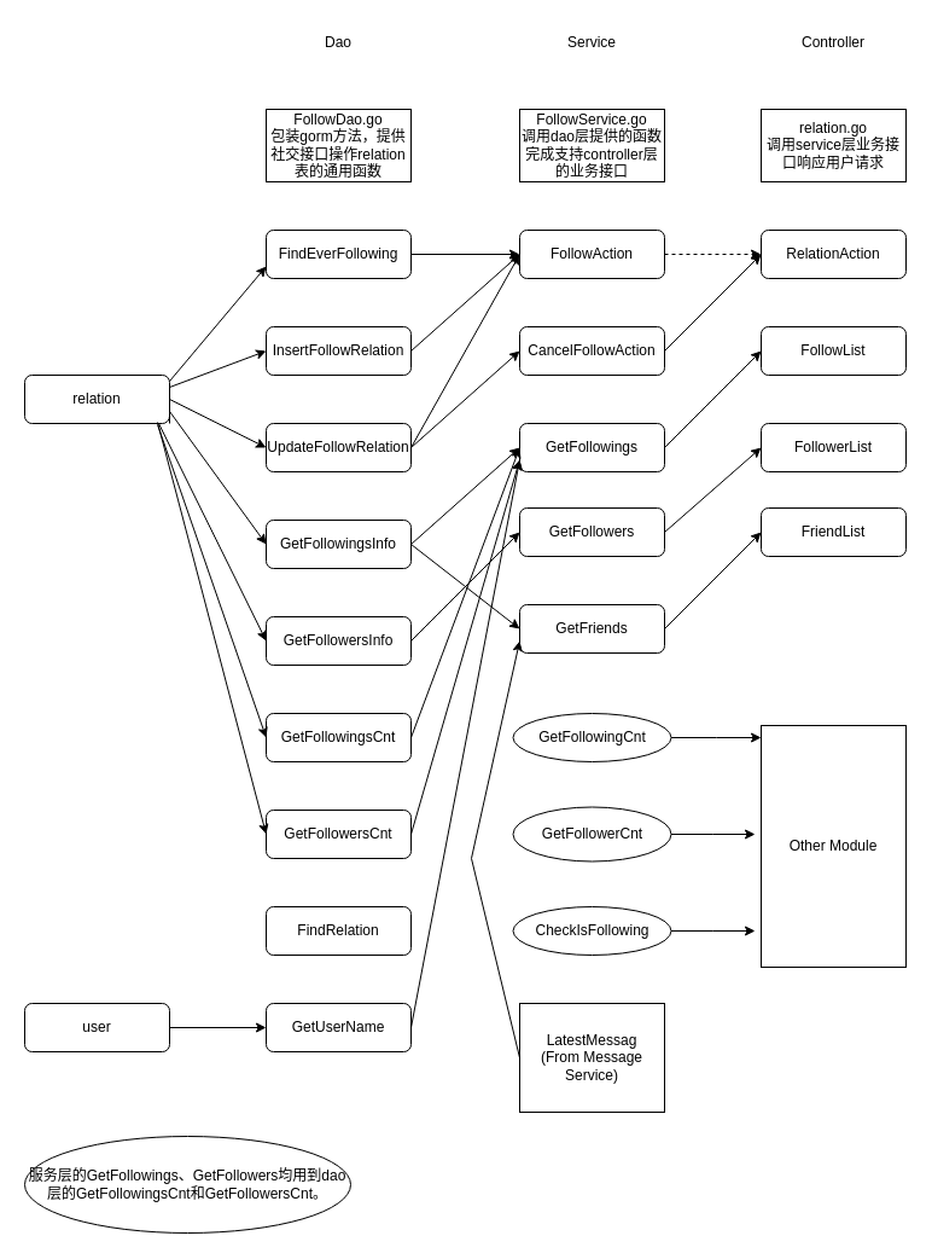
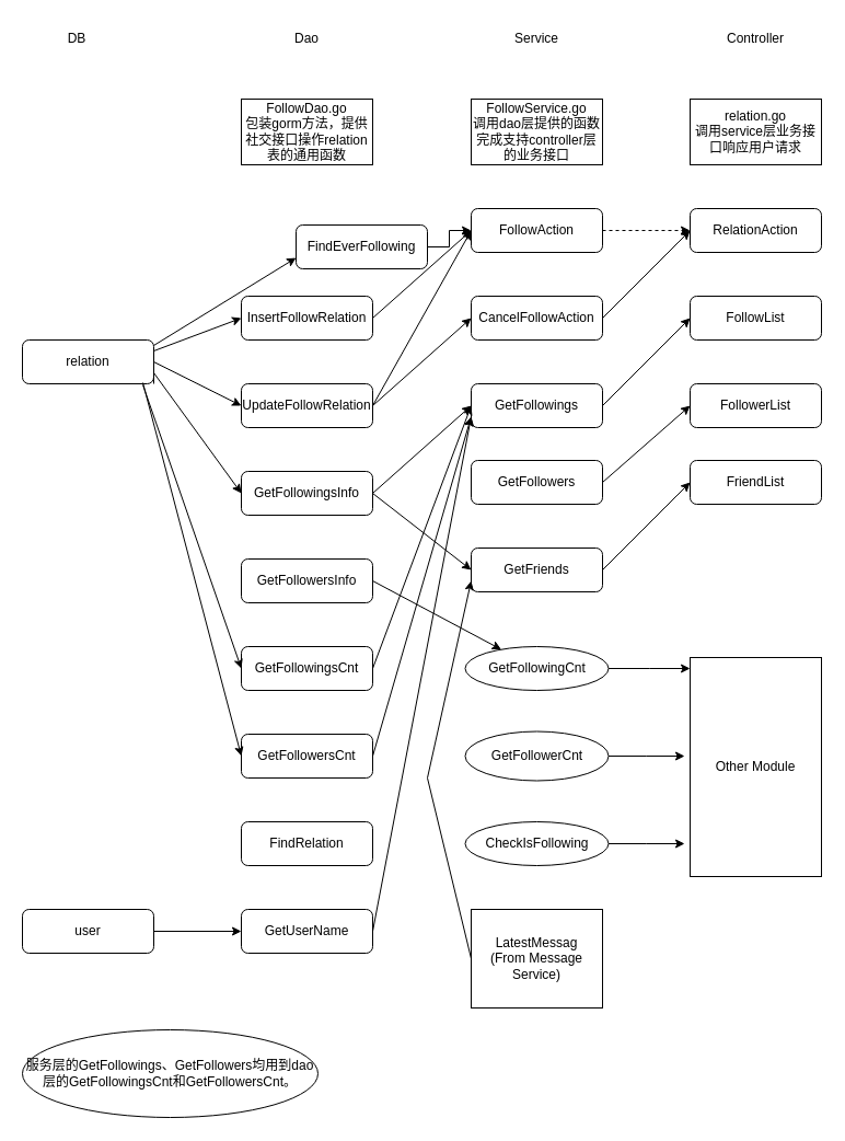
  <mxCell id="0" />
  <mxCell id="1" parent="0" />
  <mxCell id="2" value="Dao" style="text;html=1;strokeColor=none;fillColor=none;align=center;verticalAlign=middle;whiteSpace=wrap;rounded=0;" parent="1" vertex="1"><mxGeometry x="250" y="20" width="60" height="30" as="geometry" /></mxCell>
  <mxCell id="3" value="Service" style="text;html=1;strokeColor=none;fillColor=none;align=center;verticalAlign=middle;whiteSpace=wrap;rounded=0;" parent="1" vertex="1"><mxGeometry x="460" y="20" width="60" height="30" as="geometry" /></mxCell>
  <mxCell id="4" value="Controller" style="text;html=1;strokeColor=none;fillColor=none;align=center;verticalAlign=middle;whiteSpace=wrap;rounded=0;" parent="1" vertex="1"><mxGeometry x="660" y="20" width="60" height="30" as="geometry" /></mxCell>
  <mxCell id="5" value="FollowDao.go&lt;br&gt;包装gorm方法，提供社交接口操作relation表的通用函数" style="rounded=0;whiteSpace=wrap;html=1;" parent="1" vertex="1"><mxGeometry x="220" y="90" width="120" height="60" as="geometry" /></mxCell>
  <mxCell id="6" value="FollowService.go&lt;br&gt;调用dao层提供的函数完成支持controller层的业务接口" style="rounded=0;whiteSpace=wrap;html=1;" parent="1" vertex="1"><mxGeometry x="430" y="90" width="120" height="60" as="geometry" /></mxCell>
  <mxCell id="7" value="relation.go&lt;br&gt;调用service层业务接口响应用户请求" style="rounded=0;whiteSpace=wrap;html=1;" parent="1" vertex="1"><mxGeometry x="630" y="90" width="120" height="60" as="geometry" /></mxCell>
  <mxCell id="8" style="edgeStyle=orthogonalEdgeStyle;rounded=0;orthogonalLoop=1;jettySize=auto;html=1;exitX=1;exitY=0.5;exitDx=0;exitDy=0;" parent="1" source="9" target="16" edge="1"><mxGeometry relative="1" as="geometry" /></mxCell>
- <mxCell id="9" value="FindEverFollowing" style="rounded=1;whiteSpace=wrap;html=1;" parent="1" vertex="1"><mxGeometry x="220" y="190" width="120" height="40" as="geometry" /></mxCell>
+ <mxCell id="9" value="FindEverFollowing" style="rounded=1;whiteSpace=wrap;html=1;" parent="1" vertex="1"><mxGeometry x="270" y="205" width="120" height="40" as="geometry" /></mxCell>
  <mxCell id="10" value="InsertFollowRelation" style="rounded=1;whiteSpace=wrap;html=1;" parent="1" vertex="1"><mxGeometry x="220" y="270" width="120" height="40" as="geometry" /></mxCell>
  <mxCell id="11" value="UpdateFollowRelation" style="rounded=1;whiteSpace=wrap;html=1;" parent="1" vertex="1"><mxGeometry x="220" y="350" width="120" height="40" as="geometry" /></mxCell>
  <mxCell id="12" value="FindRelation" style="rounded=1;whiteSpace=wrap;html=1;" parent="1" vertex="1"><mxGeometry x="220" y="750" width="120" height="40" as="geometry" /></mxCell>
  <mxCell id="13" value="GetFollowingsInfo" style="rounded=1;whiteSpace=wrap;html=1;" parent="1" vertex="1"><mxGeometry x="220" y="430" width="120" height="40" as="geometry" /></mxCell>
  <mxCell id="14" value="GetFollowersInfo" style="rounded=1;whiteSpace=wrap;html=1;" parent="1" vertex="1"><mxGeometry x="220" y="510" width="120" height="40" as="geometry" /></mxCell>
  <mxCell id="15" style="edgeStyle=orthogonalEdgeStyle;rounded=0;orthogonalLoop=1;jettySize=auto;html=1;exitX=1;exitY=0.5;exitDx=0;exitDy=0;entryX=0;entryY=0.5;entryDx=0;entryDy=0;dashed=1;" parent="1" source="16" target="19" edge="1"><mxGeometry relative="1" as="geometry" /></mxCell>
  <mxCell id="16" value="FollowAction" style="rounded=1;whiteSpace=wrap;html=1;" parent="1" vertex="1"><mxGeometry x="430" y="190" width="120" height="40" as="geometry" /></mxCell>
  <mxCell id="17" value="CancelFollowAction" style="rounded=1;whiteSpace=wrap;html=1;" parent="1" vertex="1"><mxGeometry x="430" y="270" width="120" height="40" as="geometry" /></mxCell>
  <mxCell id="18" value="GetFollowings" style="rounded=1;whiteSpace=wrap;html=1;" parent="1" vertex="1"><mxGeometry x="430" y="350" width="120" height="40" as="geometry" /></mxCell>
  <mxCell id="19" value="RelationAction" style="rounded=1;whiteSpace=wrap;html=1;" parent="1" vertex="1"><mxGeometry x="630" y="190" width="120" height="40" as="geometry" /></mxCell>
  <mxCell id="20" value="FollowList" style="rounded=1;whiteSpace=wrap;html=1;" parent="1" vertex="1"><mxGeometry x="630" y="270" width="120" height="40" as="geometry" /></mxCell>
  <mxCell id="21" value="FollowerList" style="rounded=1;whiteSpace=wrap;html=1;" parent="1" vertex="1"><mxGeometry x="630" y="350" width="120" height="40" as="geometry" /></mxCell>
  <mxCell id="22" value="GetFollowers" style="rounded=1;whiteSpace=wrap;html=1;" parent="1" vertex="1"><mxGeometry x="430" y="420" width="120" height="40" as="geometry" /></mxCell>
  <mxCell id="23" value="FriendList" style="rounded=1;whiteSpace=wrap;html=1;" parent="1" vertex="1"><mxGeometry x="630" y="420" width="120" height="40" as="geometry" /></mxCell>
  <mxCell id="24" value="GetFriends" style="rounded=1;whiteSpace=wrap;html=1;" parent="1" vertex="1"><mxGeometry x="430" y="500" width="120" height="40" as="geometry" /></mxCell>
+ <mxCell id="25" value="DB" style="text;html=1;strokeColor=none;fillColor=none;align=center;verticalAlign=middle;whiteSpace=wrap;rounded=0;" parent="1" vertex="1"><mxGeometry x="40" y="20" width="60" height="30" as="geometry" /></mxCell>
  <mxCell id="26" value="relation" style="rounded=1;whiteSpace=wrap;html=1;" parent="1" vertex="1"><mxGeometry x="20" y="310" width="120" height="40" as="geometry" /></mxCell>
  <mxCell id="27" value="user" style="rounded=1;whiteSpace=wrap;html=1;" parent="1" vertex="1"><mxGeometry x="20" y="830" width="120" height="40" as="geometry" /></mxCell>
  <mxCell id="28" value="GetUserName" style="rounded=1;whiteSpace=wrap;html=1;" parent="1" vertex="1"><mxGeometry x="220" y="830" width="120" height="40" as="geometry" /></mxCell>
  <mxCell id="29" value="" style="endArrow=classic;html=1;rounded=0;entryX=0;entryY=0.75;entryDx=0;entryDy=0;" parent="1" target="9" edge="1"><mxGeometry width="50" height="50" relative="1" as="geometry"><mxPoint x="140" y="315" as="sourcePoint" /><mxPoint x="190" y="265" as="targetPoint" /></mxGeometry></mxCell>
  <mxCell id="30" value="" style="endArrow=classic;html=1;rounded=0;entryX=0;entryY=0.5;entryDx=0;entryDy=0;exitX=1;exitY=0.25;exitDx=0;exitDy=0;" parent="1" source="26" target="10" edge="1"><mxGeometry width="50" height="50" relative="1" as="geometry"><mxPoint x="150" y="340" as="sourcePoint" /><mxPoint x="200" y="290" as="targetPoint" /></mxGeometry></mxCell>
  <mxCell id="31" value="" style="endArrow=classic;html=1;rounded=0;entryX=0;entryY=0.5;entryDx=0;entryDy=0;exitX=1;exitY=0.5;exitDx=0;exitDy=0;" parent="1" source="26" target="11" edge="1"><mxGeometry width="50" height="50" relative="1" as="geometry"><mxPoint x="150" y="370" as="sourcePoint" /><mxPoint x="200" y="320" as="targetPoint" /></mxGeometry></mxCell>
  <mxCell id="32" value="" style="endArrow=classic;html=1;rounded=0;entryX=0;entryY=0.5;entryDx=0;entryDy=0;exitX=1;exitY=1;exitDx=0;exitDy=0;" parent="1" source="26" target="13" edge="1"><mxGeometry width="50" height="50" relative="1" as="geometry"><mxPoint x="400" y="430" as="sourcePoint" /><mxPoint x="450" y="380" as="targetPoint" /><Array as="points"><mxPoint x="140" y="340" /></Array></mxGeometry></mxCell>
  <mxCell id="33" value="" style="endArrow=classic;html=1;rounded=0;entryX=0;entryY=0.5;entryDx=0;entryDy=0;exitX=1;exitY=0.5;exitDx=0;exitDy=0;" parent="1" source="27" target="28" edge="1"><mxGeometry width="50" height="50" relative="1" as="geometry"><mxPoint x="140" y="860" as="sourcePoint" /><mxPoint x="190" y="810" as="targetPoint" /></mxGeometry></mxCell>
  <mxCell id="34" value="" style="endArrow=classic;html=1;rounded=0;entryX=0;entryY=0.5;entryDx=0;entryDy=0;" parent="1" target="16" edge="1"><mxGeometry width="50" height="50" relative="1" as="geometry"><mxPoint x="340" y="290" as="sourcePoint" /><mxPoint x="390" y="240" as="targetPoint" /></mxGeometry></mxCell>
  <mxCell id="35" value="" style="endArrow=classic;html=1;fontFamily=Helvetica;fontSize=11;fontColor=default;align=center;strokeColor=default;" parent="1" edge="1"><mxGeometry width="50" height="50" relative="1" as="geometry"><mxPoint x="340" y="370" as="sourcePoint" /><mxPoint x="430" y="210" as="targetPoint" /></mxGeometry></mxCell>
  <mxCell id="36" value="" style="endArrow=classic;html=1;rounded=0;entryX=0;entryY=0.5;entryDx=0;entryDy=0;" parent="1" target="17" edge="1"><mxGeometry width="50" height="50" relative="1" as="geometry"><mxPoint x="340" y="370" as="sourcePoint" /><mxPoint x="350" y="460" as="targetPoint" /></mxGeometry></mxCell>
  <mxCell id="37" value="" style="endArrow=classic;html=1;rounded=0;entryX=0;entryY=0.5;entryDx=0;entryDy=0;exitX=1;exitY=0.5;exitDx=0;exitDy=0;" parent="1" source="17" target="19" edge="1"><mxGeometry width="50" height="50" relative="1" as="geometry"><mxPoint x="400" y="430" as="sourcePoint" /><mxPoint x="450" y="380" as="targetPoint" /></mxGeometry></mxCell>
  <mxCell id="38" value="" style="endArrow=classic;html=1;rounded=0;entryX=0;entryY=0.5;entryDx=0;entryDy=0;exitX=1;exitY=0.5;exitDx=0;exitDy=0;" parent="1" source="18" target="20" edge="1"><mxGeometry width="50" height="50" relative="1" as="geometry"><mxPoint x="400" y="430" as="sourcePoint" /><mxPoint x="450" y="380" as="targetPoint" /></mxGeometry></mxCell>
  <mxCell id="39" value="" style="endArrow=classic;html=1;rounded=0;entryX=0;entryY=0.5;entryDx=0;entryDy=0;exitX=1;exitY=0.5;exitDx=0;exitDy=0;" parent="1" source="22" target="21" edge="1"><mxGeometry width="50" height="50" relative="1" as="geometry"><mxPoint x="400" y="430" as="sourcePoint" /><mxPoint x="450" y="380" as="targetPoint" /></mxGeometry></mxCell>
  <mxCell id="40" value="" style="endArrow=classic;html=1;rounded=0;entryX=0;entryY=0.5;entryDx=0;entryDy=0;exitX=1;exitY=0.5;exitDx=0;exitDy=0;" parent="1" source="24" target="23" edge="1"><mxGeometry width="50" height="50" relative="1" as="geometry"><mxPoint x="590" y="510" as="sourcePoint" /><mxPoint x="640" y="460" as="targetPoint" /></mxGeometry></mxCell>
  <mxCell id="41" value="GetFollowingsCnt" style="rounded=1;whiteSpace=wrap;html=1;" parent="1" vertex="1"><mxGeometry x="220" y="590" width="120" height="40" as="geometry" /></mxCell>
  <mxCell id="42" value="GetFollowersCnt" style="rounded=1;whiteSpace=wrap;html=1;" parent="1" vertex="1"><mxGeometry x="220" y="670" width="120" height="40" as="geometry" /></mxCell>
  <mxCell id="43" value="" style="endArrow=classic;html=1;rounded=0;exitX=1;exitY=0.5;exitDx=0;exitDy=0;entryX=0;entryY=0.5;entryDx=0;entryDy=0;" parent="1" source="13" target="18" edge="1"><mxGeometry width="50" height="50" relative="1" as="geometry"><mxPoint x="360" y="530" as="sourcePoint" /><mxPoint x="390" y="480" as="targetPoint" /></mxGeometry></mxCell>
  <mxCell id="44" value="" style="endArrow=classic;html=1;rounded=0;entryX=0;entryY=0.5;entryDx=0;entryDy=0;exitX=1;exitY=0.5;exitDx=0;exitDy=0;" parent="1" source="41" target="18" edge="1"><mxGeometry width="50" height="50" relative="1" as="geometry"><mxPoint x="360" y="690" as="sourcePoint" /><mxPoint x="410" y="640" as="targetPoint" /></mxGeometry></mxCell>
  <mxCell id="45" value="" style="endArrow=classic;html=1;rounded=0;entryX=0;entryY=0.75;entryDx=0;entryDy=0;" parent="1" target="18" edge="1"><mxGeometry width="50" height="50" relative="1" as="geometry"><mxPoint x="340" y="690" as="sourcePoint" /><mxPoint x="390" y="640" as="targetPoint" /></mxGeometry></mxCell>
  <mxCell id="46" value="" style="endArrow=classic;html=1;rounded=0;exitX=1;exitY=0.5;exitDx=0;exitDy=0;entryX=0;entryY=0.75;entryDx=0;entryDy=0;" parent="1" source="28" target="18" edge="1"><mxGeometry width="50" height="50" relative="1" as="geometry"><mxPoint x="400" y="610" as="sourcePoint" /><mxPoint x="450" y="560" as="targetPoint" /></mxGeometry></mxCell>
  <mxCell id="47" value="服务层的GetFollowings、GetFollowers均用到dao层的GetFollowingsCnt和GetFollowersCnt。" style="ellipse;whiteSpace=wrap;html=1;" parent="1" vertex="1"><mxGeometry x="20" y="940" width="270" height="80" as="geometry" /></mxCell>
  <mxCell id="48" style="edgeStyle=orthogonalEdgeStyle;rounded=0;orthogonalLoop=1;jettySize=auto;html=1;entryX=0.042;entryY=0.1;entryDx=0;entryDy=0;entryPerimeter=0;" parent="1" source="49" edge="1"><mxGeometry relative="1" as="geometry"><mxPoint x="630.04" y="610" as="targetPoint" /></mxGeometry></mxCell>
  <mxCell id="49" value="GetFollowingCnt" style="ellipse;whiteSpace=wrap;html=1;" parent="1" vertex="1"><mxGeometry x="424.5" y="590" width="131" height="40" as="geometry" /></mxCell>
  <mxCell id="50" style="edgeStyle=orthogonalEdgeStyle;rounded=0;orthogonalLoop=1;jettySize=auto;html=1;exitX=1;exitY=0.5;exitDx=0;exitDy=0;entryX=0;entryY=0.5;entryDx=0;entryDy=0;" parent="1" source="51" edge="1"><mxGeometry relative="1" as="geometry"><mxPoint x="625" y="690" as="targetPoint" /></mxGeometry></mxCell>
  <mxCell id="51" value="GetFollowerCnt" style="ellipse;whiteSpace=wrap;html=1;" parent="1" vertex="1"><mxGeometry x="424.5" y="667.5" width="131" height="45" as="geometry" /></mxCell>
  <mxCell id="52" style="edgeStyle=orthogonalEdgeStyle;rounded=0;orthogonalLoop=1;jettySize=auto;html=1;exitX=1;exitY=0.5;exitDx=0;exitDy=0;entryX=0;entryY=0.9;entryDx=0;entryDy=0;entryPerimeter=0;" parent="1" source="53" edge="1"><mxGeometry relative="1" as="geometry"><mxPoint x="625" y="770" as="targetPoint" /></mxGeometry></mxCell>
  <mxCell id="53" value="CheckIsFollowing" style="ellipse;whiteSpace=wrap;html=1;" parent="1" vertex="1"><mxGeometry x="424.5" y="750" width="131" height="40" as="geometry" /></mxCell>
  <mxCell id="54" value="Other Module" style="rounded=0;whiteSpace=wrap;html=1;" parent="1" vertex="1"><mxGeometry x="630" y="600" width="120" height="200" as="geometry" /></mxCell>
- <mxCell id="55" value="" style="endArrow=classic;html=1;rounded=0;exitX=1;exitY=0.5;exitDx=0;exitDy=0;entryX=0;entryY=0.5;entryDx=0;entryDy=0;" parent="1" source="14" target="22" edge="1"><mxGeometry width="50" height="50" relative="1" as="geometry"><mxPoint x="350" y="530" as="sourcePoint" /><mxPoint x="400" y="480" as="targetPoint" /></mxGeometry></mxCell>
- <mxCell id="56" value="" style="endArrow=classic;html=1;rounded=0;exitX=0.925;exitY=1;exitDx=0;exitDy=0;exitPerimeter=0;entryX=0;entryY=0.5;entryDx=0;entryDy=0;" parent="1" source="26" target="14" edge="1"><mxGeometry width="50" height="50" relative="1" as="geometry"><mxPoint x="140" y="360" as="sourcePoint" /><mxPoint x="120" y="420" as="targetPoint" /></mxGeometry></mxCell>
+ <mxCell id="55" value="" style="endArrow=classic;html=1;rounded=0;exitX=1;exitY=0.5;exitDx=0;exitDy=0;" parent="1" source="14" target="49" edge="1"><mxGeometry width="50" height="50" relative="1" as="geometry"><mxPoint x="350" y="530" as="sourcePoint" /><mxPoint x="400" y="480" as="targetPoint" /></mxGeometry></mxCell>
  <mxCell id="57" value="" style="endArrow=classic;html=1;rounded=0;exitX=0.917;exitY=1.025;exitDx=0;exitDy=0;exitPerimeter=0;entryX=0;entryY=0.5;entryDx=0;entryDy=0;" parent="1" source="26" target="41" edge="1"><mxGeometry width="50" height="50" relative="1" as="geometry"><mxPoint x="70" y="550" as="sourcePoint" /><mxPoint x="210" y="610" as="targetPoint" /></mxGeometry></mxCell>
  <mxCell id="58" value="" style="endArrow=classic;html=1;rounded=0;exitX=0.917;exitY=0.975;exitDx=0;exitDy=0;exitPerimeter=0;" parent="1" source="26" edge="1"><mxGeometry width="50" height="50" relative="1" as="geometry"><mxPoint x="80" y="430" as="sourcePoint" /><mxPoint x="220" y="690" as="targetPoint" /></mxGeometry></mxCell>
  <mxCell id="59" value="" style="endArrow=classic;html=1;rounded=0;entryX=0;entryY=0.5;entryDx=0;entryDy=0;exitX=1;exitY=0.5;exitDx=0;exitDy=0;" parent="1" source="13" target="24" edge="1"><mxGeometry width="50" height="50" relative="1" as="geometry"><mxPoint x="360" y="580" as="sourcePoint" /><mxPoint x="410" y="530" as="targetPoint" /></mxGeometry></mxCell>
  <mxCell id="60" value="LatestMessag&lt;br&gt;(From Message Service)" style="rounded=0;whiteSpace=wrap;html=1;" parent="1" vertex="1"><mxGeometry x="430" y="830" width="120" height="90" as="geometry" /></mxCell>
  <mxCell id="61" value="" style="endArrow=classic;html=1;rounded=0;entryX=0;entryY=0.75;entryDx=0;entryDy=0;exitX=0;exitY=0.5;exitDx=0;exitDy=0;" parent="1" source="60" target="24" edge="1"><mxGeometry width="50" height="50" relative="1" as="geometry"><mxPoint x="350" y="920" as="sourcePoint" /><mxPoint x="450" y="570" as="targetPoint" /><Array as="points"><mxPoint x="390" y="710" /></Array></mxGeometry></mxCell>
